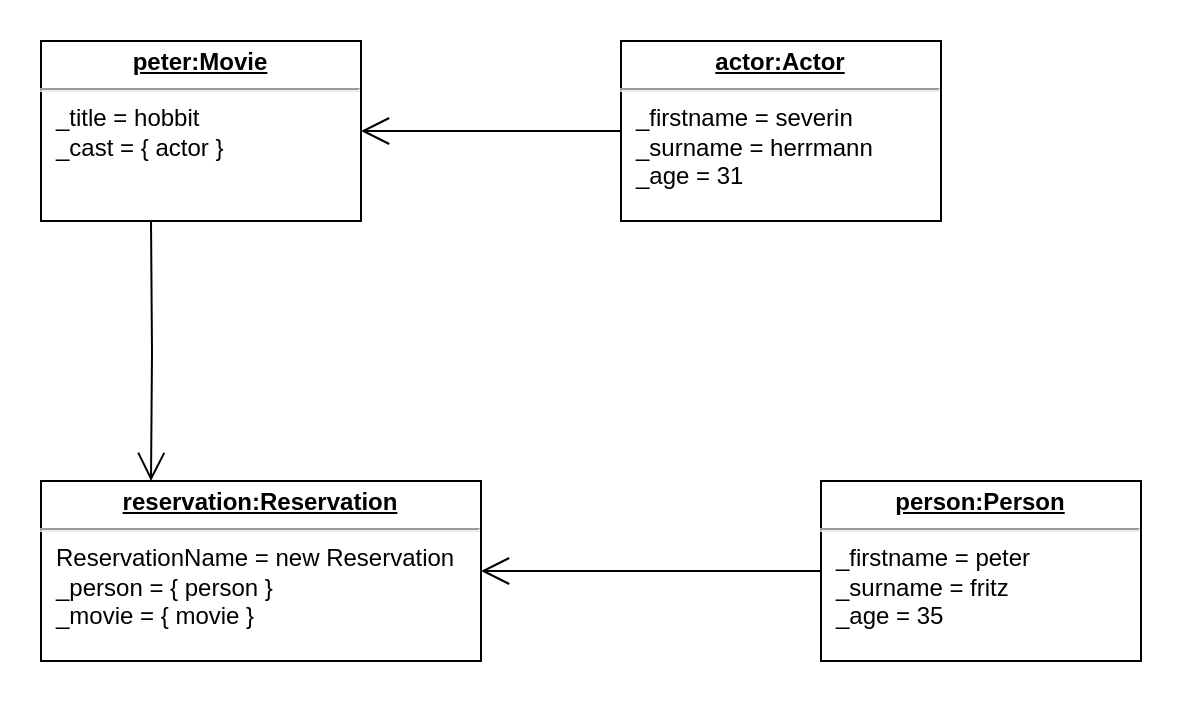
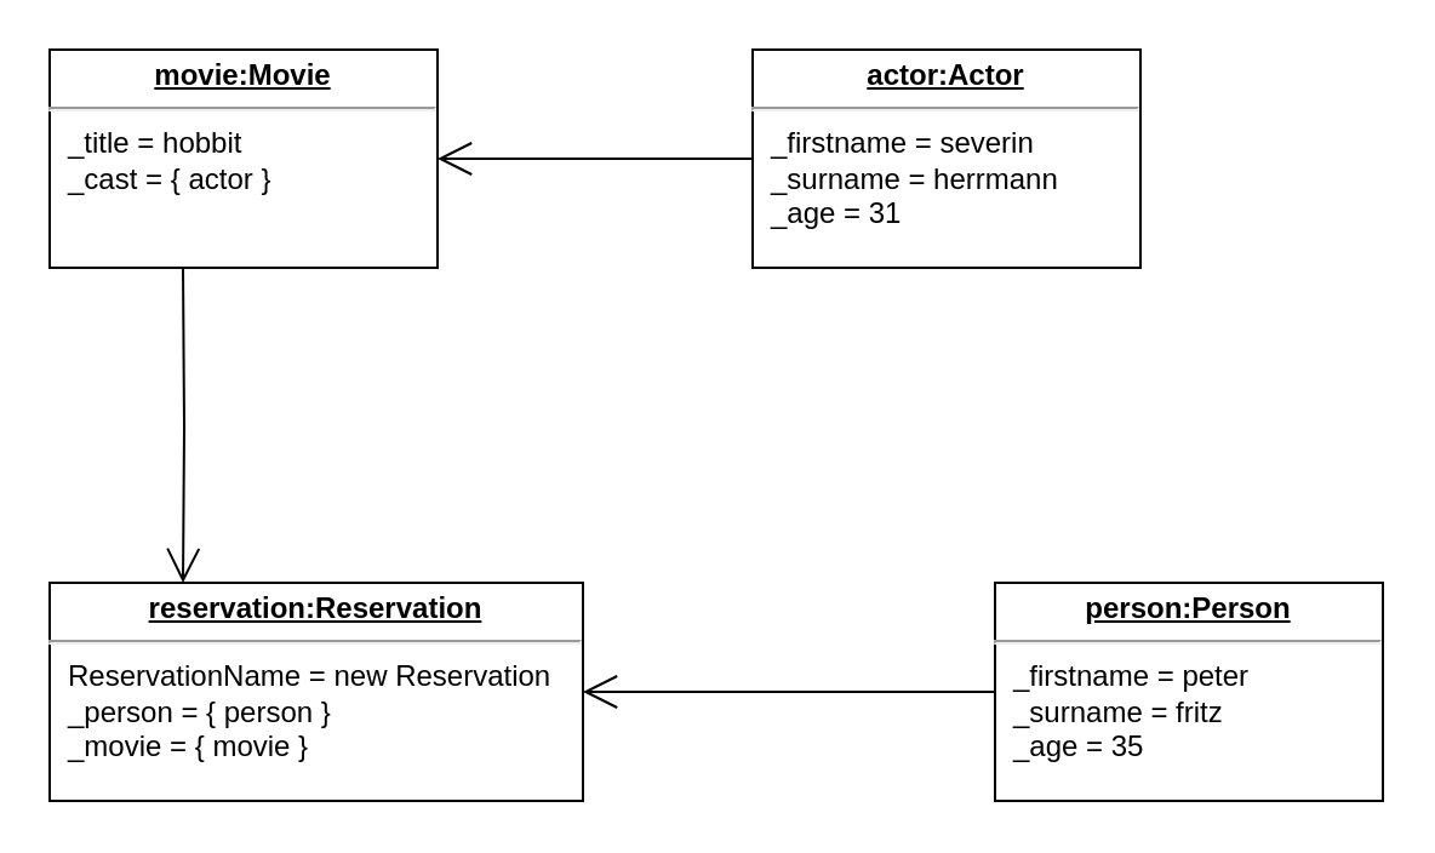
  <mxCell id="0" />
  <mxCell id="1" parent="0" />
  <mxCell id="2" value="&lt;p style=&quot;margin: 0px ; margin-top: 4px ; text-align: center ; text-decoration: underline&quot;&gt;&lt;b&gt;actor:Actor&lt;/b&gt;&lt;/p&gt;&lt;hr&gt;&lt;p style=&quot;margin: 0px ; margin-left: 8px&quot;&gt;_firstname = severin&lt;br&gt;_surname = herrmann&lt;br&gt;_age = 31&lt;/p&gt;" style="verticalAlign=top;align=left;overflow=fill;fontSize=12;fontFamily=Helvetica;html=1;" parent="1" vertex="1"><mxGeometry x="310" y="20" width="160" height="90" as="geometry" /></mxCell>
- <mxCell id="3" value="&lt;p style=&quot;margin: 0px ; margin-top: 4px ; text-align: center ; text-decoration: underline&quot;&gt;&lt;b&gt;peter:Movie&lt;/b&gt;&lt;/p&gt;&lt;hr&gt;&lt;p style=&quot;margin: 0px ; margin-left: 8px&quot;&gt;_title = hobbit&lt;br&gt;_cast = { actor }&lt;br&gt;&lt;br&gt;&lt;/p&gt;" style="verticalAlign=top;align=left;overflow=fill;fontSize=12;fontFamily=Helvetica;html=1;" parent="1" vertex="1"><mxGeometry x="20" y="20" width="160" height="90" as="geometry" /></mxCell>
+ <mxCell id="3" value="&lt;p style=&quot;margin: 0px ; margin-top: 4px ; text-align: center ; text-decoration: underline&quot;&gt;&lt;b&gt;movie:Movie&lt;/b&gt;&lt;/p&gt;&lt;hr&gt;&lt;p style=&quot;margin: 0px ; margin-left: 8px&quot;&gt;_title = hobbit&lt;br&gt;_cast = { actor }&lt;br&gt;&lt;br&gt;&lt;/p&gt;" style="verticalAlign=top;align=left;overflow=fill;fontSize=12;fontFamily=Helvetica;html=1;" parent="1" vertex="1"><mxGeometry x="20" y="20" width="160" height="90" as="geometry" /></mxCell>
  <mxCell id="4" value="" style="endArrow=open;endFill=1;endSize=12;html=1;rounded=0;edgeStyle=orthogonalEdgeStyle;entryX=1;entryY=0.5;entryDx=0;entryDy=0;exitX=0;exitY=0.5;exitDx=0;exitDy=0;" parent="1" source="2" target="3" edge="1"><mxGeometry width="160" relative="1" as="geometry"><mxPoint x="250" y="120" as="sourcePoint" /><mxPoint x="410" y="120" as="targetPoint" /></mxGeometry></mxCell>
  <mxCell id="5" value="&lt;p style=&quot;margin: 0px ; margin-top: 4px ; text-align: center ; text-decoration: underline&quot;&gt;&lt;b&gt;reservation:Reservation&lt;/b&gt;&lt;/p&gt;&lt;hr&gt;&lt;p style=&quot;margin: 0px ; margin-left: 8px&quot;&gt;ReservationName = new Reservation&lt;br&gt;_person = { person }&lt;br&gt;_movie = { movie }&lt;/p&gt;" style="verticalAlign=top;align=left;overflow=fill;fontSize=12;fontFamily=Helvetica;html=1;" parent="1" vertex="1"><mxGeometry x="20" y="240" width="220" height="90" as="geometry" /></mxCell>
  <mxCell id="6" value="&lt;p style=&quot;margin: 0px ; margin-top: 4px ; text-align: center ; text-decoration: underline&quot;&gt;&lt;b&gt;person:Person&lt;/b&gt;&lt;/p&gt;&lt;hr&gt;&lt;p style=&quot;margin: 0px ; margin-left: 8px&quot;&gt;_firstname = peter&lt;br&gt;_surname = fritz&lt;br&gt;_age = 35&lt;/p&gt;" style="verticalAlign=top;align=left;overflow=fill;fontSize=12;fontFamily=Helvetica;html=1;" parent="1" vertex="1"><mxGeometry x="410" y="240" width="160" height="90" as="geometry" /></mxCell>
  <mxCell id="7" value="" style="endArrow=open;endFill=1;endSize=12;html=1;rounded=0;edgeStyle=orthogonalEdgeStyle;entryX=0.25;entryY=0;entryDx=0;entryDy=0;" parent="1" target="5" edge="1"><mxGeometry width="160" relative="1" as="geometry"><mxPoint x="75" y="110" as="sourcePoint" /><mxPoint x="190" y="75" as="targetPoint" /></mxGeometry></mxCell>
  <mxCell id="8" value="" style="endArrow=open;endFill=1;endSize=12;html=1;rounded=0;edgeStyle=orthogonalEdgeStyle;entryX=1;entryY=0.5;entryDx=0;entryDy=0;exitX=0;exitY=0.5;exitDx=0;exitDy=0;" parent="1" source="6" target="5" edge="1"><mxGeometry width="160" relative="1" as="geometry"><mxPoint x="330" y="85" as="sourcePoint" /><mxPoint x="200" y="85" as="targetPoint" /></mxGeometry></mxCell>
